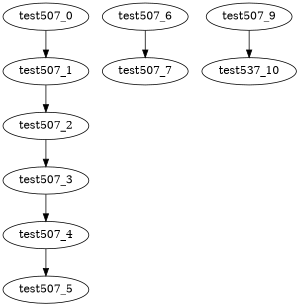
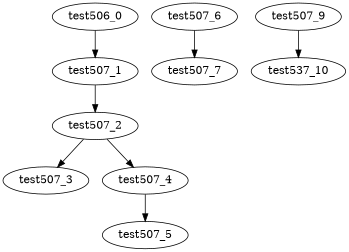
  digraph {
-   test507_0
+   test507_0 [label=test506_0]
    test507_1
    test507_2
    test507_3
    test507_4
    test507_5
    test507_6
    test507_7
    n9 [label=test537_10]
    test507_9
    test507_0 -> test507_1
    test507_1 -> test507_2
    test507_2 -> test507_3
-   test507_3 -> test507_4
+   test507_2 -> test507_4
    test507_4 -> test507_5
    test507_6 -> test507_7
    test507_9 -> n9
  }
